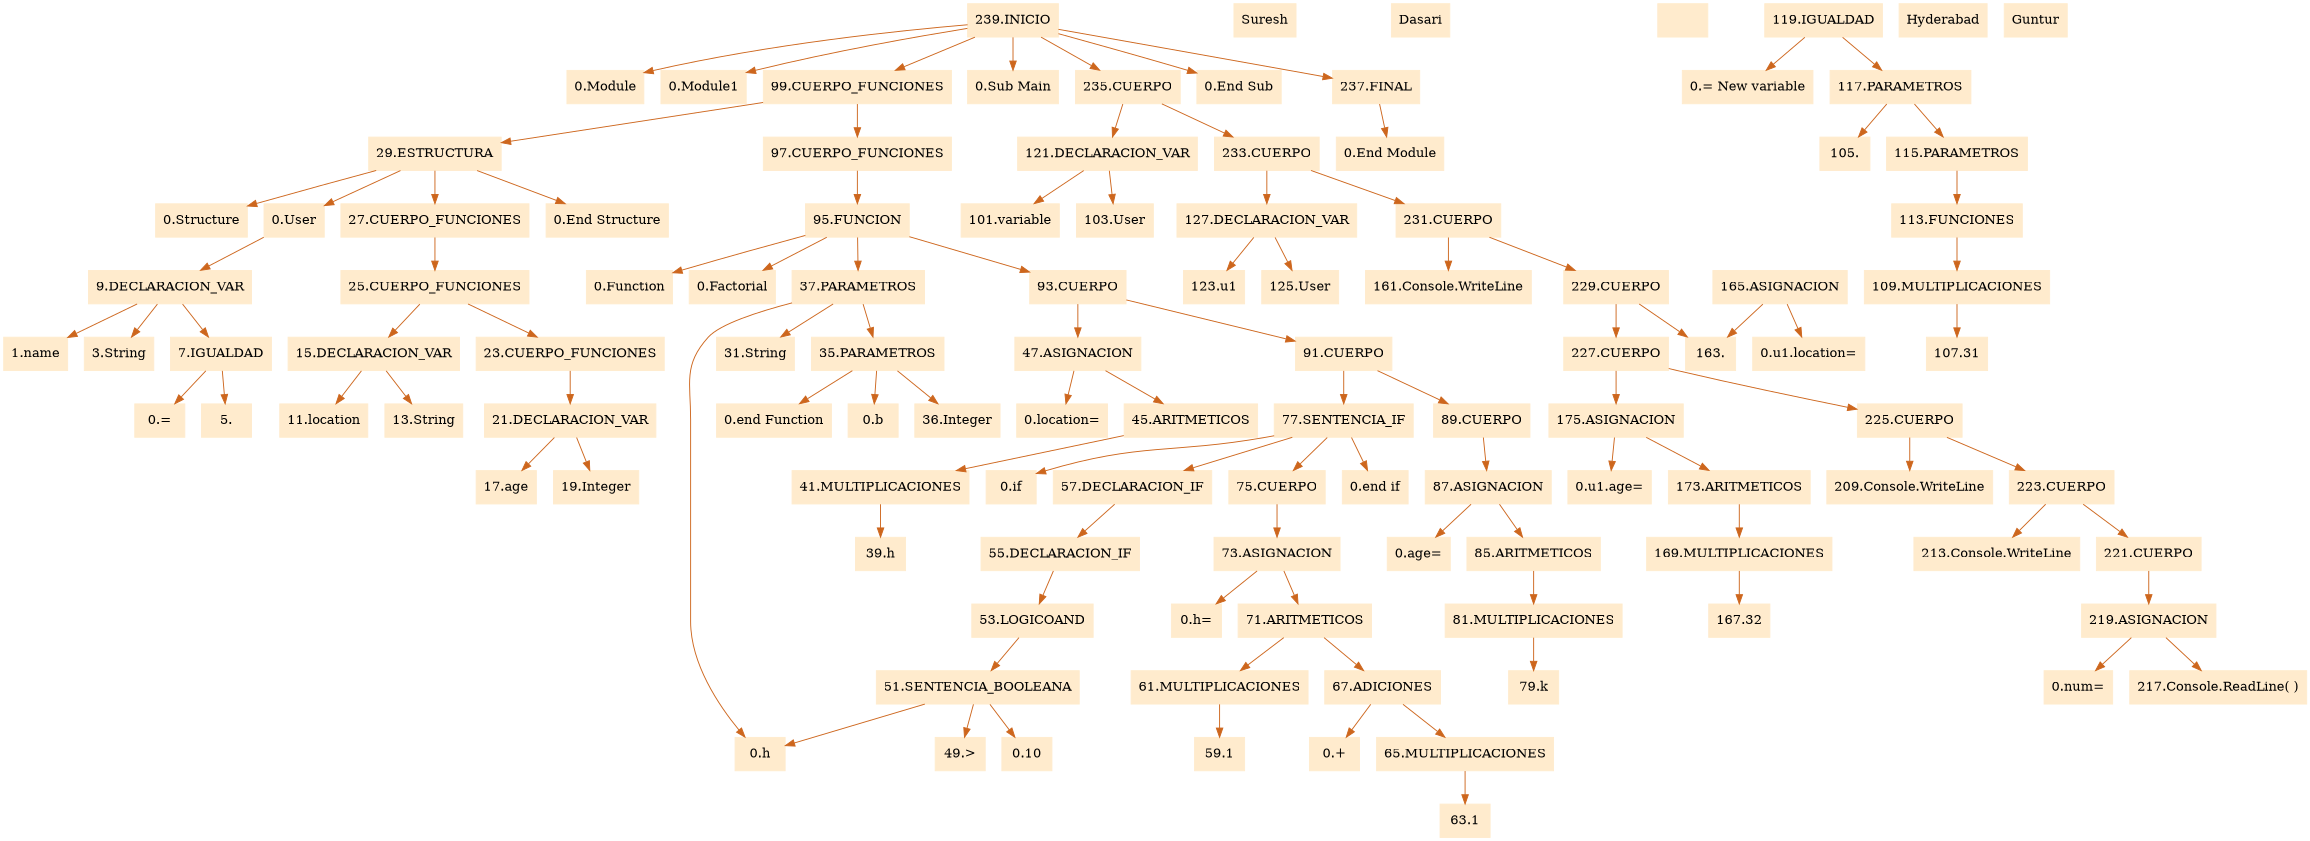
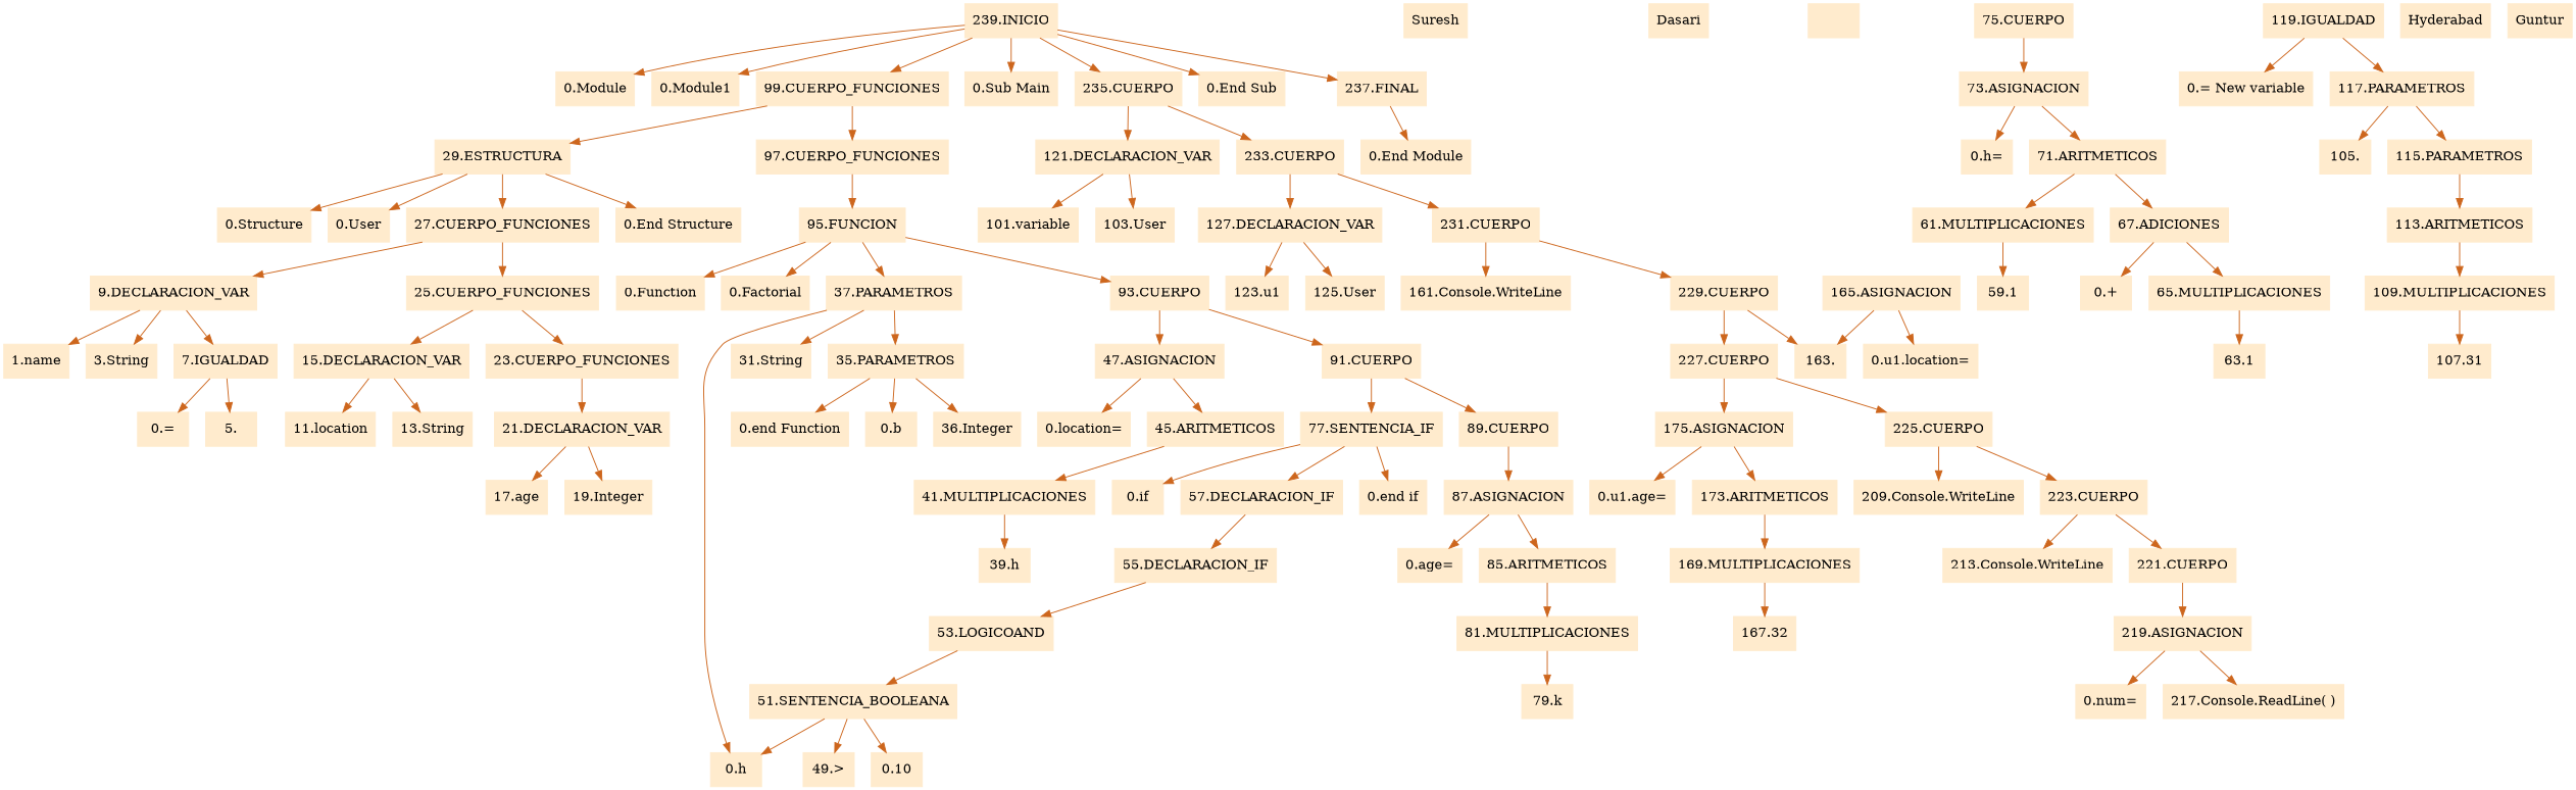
  digraph {
    rankdir=UD
    node [color=blanchedalmond shape=box style=filled]
    edge [color=chocolate3]
    "239.INICIO"
    "0.Module"
    "0.Module1"
    "99.CUERPO_FUNCIONES"
    "0.Sub Main"
    "235.CUERPO"
    "0.End Sub"
    "237.FINAL"
    "29.ESTRUCTURA"
    "97.CUERPO_FUNCIONES"
    "121.DECLARACION_VAR"
    "233.CUERPO"
    "0.End Module"
    "0.Structure"
    "0.User"
    "27.CUERPO_FUNCIONES"
    "0.End Structure"
    "95.FUNCION"
    "9.DECLARACION_VAR"
    "25.CUERPO_FUNCIONES"
    "1.name"
    "3.String"
    "7.IGUALDAD"
    "15.DECLARACION_VAR"
    "23.CUERPO_FUNCIONES"
    "0.="
    5.
    Suresh
    Dasari
    ""
    "11.location"
    "13.String"
    "21.DECLARACION_VAR"
    "17.age"
    "19.Integer"
    "0.Function"
    "0.Factorial"
    "37.PARAMETROS"
    "93.CUERPO"
    "0.h"
    "31.String"
    "35.PARAMETROS"
    "47.ASIGNACION"
    "91.CUERPO"
    "0.end Function"
    "0.b"
    n47 [label="36.Integer"]
    "0.location="
    "45.ARITMETICOS"
    "77.SENTENCIA_IF"
    "89.CUERPO"
    "41.MULTIPLICACIONES"
    "39.h"
    "0.if"
    "57.DECLARACION_IF"
    "75.CUERPO"
    "0.end if"
    "87.ASIGNACION"
    "55.DECLARACION_IF"
    "73.ASIGNACION"
    "53.LOGICOAND"
    "51.SENTENCIA_BOOLEANA"
    "49.>"
    0.10
    "0.h="
    "71.ARITMETICOS"
    "61.MULTIPLICACIONES"
    "67.ADICIONES"
    59.1
    "0.+"
    "65.MULTIPLICACIONES"
    63.1
    "0.age="
    "85.ARITMETICOS"
    "81.MULTIPLICACIONES"
    "79.k"
    "101.variable"
    "103.User"
    "127.DECLARACION_VAR"
    "231.CUERPO"
    "119.IGUALDAD"
    "0.= New variable"
    "117.PARAMETROS"
    105.
    "115.PARAMETROS"
-   "113.ARITMETICOS" [label="113.FUNCIONES"]
+   "113.ARITMETICOS"
    Hyderabad
    "109.MULTIPLICACIONES"
    107.31
    "123.u1"
    "125.User"
    "161.Console.WriteLine"
    "229.CUERPO"
    "227.CUERPO"
    163.
    "165.ASIGNACION"
    "0.u1.location="
    "175.ASIGNACION"
    "225.CUERPO"
    Guntur
    "0.u1.age="
    "173.ARITMETICOS"
    "209.Console.WriteLine"
    "223.CUERPO"
    "169.MULTIPLICACIONES"
    167.32
    "213.Console.WriteLine"
    "221.CUERPO"
    "219.ASIGNACION"
    "0.num="
    "217.Console.ReadLine( )"
    "239.INICIO" -> "0.Module"
    "239.INICIO" -> "0.Module1"
    "239.INICIO" -> "99.CUERPO_FUNCIONES"
    "239.INICIO" -> "0.Sub Main"
    "239.INICIO" -> "235.CUERPO"
    "239.INICIO" -> "0.End Sub"
    "239.INICIO" -> "237.FINAL"
    "99.CUERPO_FUNCIONES" -> "29.ESTRUCTURA"
    "99.CUERPO_FUNCIONES" -> "97.CUERPO_FUNCIONES"
    "235.CUERPO" -> "121.DECLARACION_VAR"
    "235.CUERPO" -> "233.CUERPO"
    "237.FINAL" -> "0.End Module"
    "29.ESTRUCTURA" -> "0.Structure"
    "29.ESTRUCTURA" -> "0.User"
    "29.ESTRUCTURA" -> "27.CUERPO_FUNCIONES"
    "29.ESTRUCTURA" -> "0.End Structure"
    "97.CUERPO_FUNCIONES" -> "95.FUNCION"
    "121.DECLARACION_VAR" -> "101.variable"
    "121.DECLARACION_VAR" -> "103.User"
    "233.CUERPO" -> "127.DECLARACION_VAR"
    "233.CUERPO" -> "231.CUERPO"
-   "0.User" -> "9.DECLARACION_VAR"
+   "27.CUERPO_FUNCIONES" -> "9.DECLARACION_VAR"
    "27.CUERPO_FUNCIONES" -> "25.CUERPO_FUNCIONES"
    "95.FUNCION" -> "0.Function"
    "95.FUNCION" -> "0.Factorial"
    "95.FUNCION" -> "37.PARAMETROS"
    "95.FUNCION" -> "93.CUERPO"
    "9.DECLARACION_VAR" -> "1.name"
    "9.DECLARACION_VAR" -> "3.String"
    "9.DECLARACION_VAR" -> "7.IGUALDAD"
    "25.CUERPO_FUNCIONES" -> "15.DECLARACION_VAR"
    "25.CUERPO_FUNCIONES" -> "23.CUERPO_FUNCIONES"
    "7.IGUALDAD" -> "0.="
    "7.IGUALDAD" -> 5.
    "15.DECLARACION_VAR" -> "11.location"
    "15.DECLARACION_VAR" -> "13.String"
    "23.CUERPO_FUNCIONES" -> "21.DECLARACION_VAR"
    "21.DECLARACION_VAR" -> "17.age"
    "21.DECLARACION_VAR" -> "19.Integer"
    "37.PARAMETROS" -> "0.h"
    "37.PARAMETROS" -> "31.String"
    "37.PARAMETROS" -> "35.PARAMETROS"
    "93.CUERPO" -> "47.ASIGNACION"
    "93.CUERPO" -> "91.CUERPO"
    "35.PARAMETROS" -> "0.end Function"
    "35.PARAMETROS" -> "0.b"
    "35.PARAMETROS" -> n47
    "47.ASIGNACION" -> "0.location="
    "47.ASIGNACION" -> "45.ARITMETICOS"
    "91.CUERPO" -> "77.SENTENCIA_IF"
    "91.CUERPO" -> "89.CUERPO"
    "45.ARITMETICOS" -> "41.MULTIPLICACIONES"
    "77.SENTENCIA_IF" -> "0.if"
    "77.SENTENCIA_IF" -> "57.DECLARACION_IF"
-   "77.SENTENCIA_IF" -> "75.CUERPO"
    "77.SENTENCIA_IF" -> "0.end if"
    "89.CUERPO" -> "87.ASIGNACION"
    "41.MULTIPLICACIONES" -> "39.h"
    "57.DECLARACION_IF" -> "55.DECLARACION_IF"
    "75.CUERPO" -> "73.ASIGNACION"
    "87.ASIGNACION" -> "0.age="
    "87.ASIGNACION" -> "85.ARITMETICOS"
    "55.DECLARACION_IF" -> "53.LOGICOAND"
    "73.ASIGNACION" -> "0.h="
    "73.ASIGNACION" -> "71.ARITMETICOS"
    "53.LOGICOAND" -> "51.SENTENCIA_BOOLEANA"
    "51.SENTENCIA_BOOLEANA" -> "0.h"
    "51.SENTENCIA_BOOLEANA" -> "49.>"
    "51.SENTENCIA_BOOLEANA" -> 0.10
    "71.ARITMETICOS" -> "61.MULTIPLICACIONES"
    "71.ARITMETICOS" -> "67.ADICIONES"
    "61.MULTIPLICACIONES" -> 59.1
    "67.ADICIONES" -> "0.+"
    "67.ADICIONES" -> "65.MULTIPLICACIONES"
    "65.MULTIPLICACIONES" -> 63.1
    "85.ARITMETICOS" -> "81.MULTIPLICACIONES"
    "81.MULTIPLICACIONES" -> "79.k"
    "127.DECLARACION_VAR" -> "123.u1"
    "127.DECLARACION_VAR" -> "125.User"
    "231.CUERPO" -> "161.Console.WriteLine"
    "231.CUERPO" -> "229.CUERPO"
    "119.IGUALDAD" -> "0.= New variable"
    "119.IGUALDAD" -> "117.PARAMETROS"
    "117.PARAMETROS" -> 105.
    "117.PARAMETROS" -> "115.PARAMETROS"
    "115.PARAMETROS" -> "113.ARITMETICOS"
    "113.ARITMETICOS" -> "109.MULTIPLICACIONES"
    "109.MULTIPLICACIONES" -> 107.31
    "229.CUERPO" -> "227.CUERPO"
    "229.CUERPO" -> 163.
    "227.CUERPO" -> "175.ASIGNACION"
    "227.CUERPO" -> "225.CUERPO"
    "165.ASIGNACION" -> 163.
    "165.ASIGNACION" -> "0.u1.location="
    "175.ASIGNACION" -> "0.u1.age="
    "175.ASIGNACION" -> "173.ARITMETICOS"
    "225.CUERPO" -> "209.Console.WriteLine"
    "225.CUERPO" -> "223.CUERPO"
    "173.ARITMETICOS" -> "169.MULTIPLICACIONES"
    "223.CUERPO" -> "213.Console.WriteLine"
    "223.CUERPO" -> "221.CUERPO"
    "169.MULTIPLICACIONES" -> 167.32
    "221.CUERPO" -> "219.ASIGNACION"
    "219.ASIGNACION" -> "0.num="
    "219.ASIGNACION" -> "217.Console.ReadLine( )"
  }
